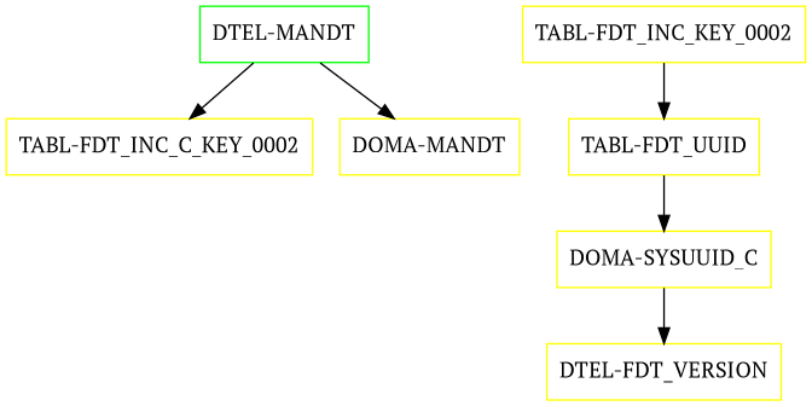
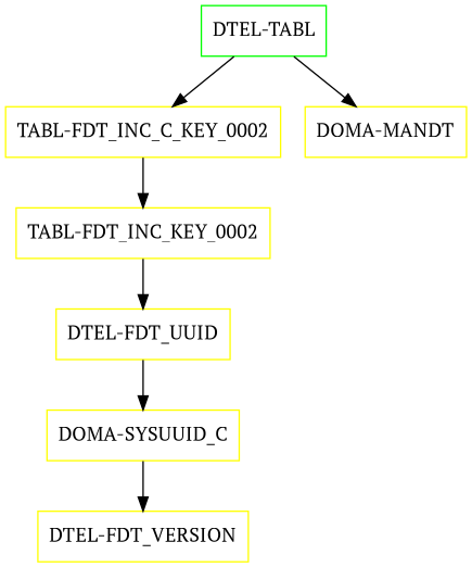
  digraph {
    fontname="PT Serif"
    node [color=yellow fontname="PT Serif" shape=box]
    edge [fontname="PT Serif"]
    "TABL-FDT_INC_C_KEY_0002"
    "TABL-FDT_INC_KEY_0002"
-   "DTEL-FDT_UUID" [label="TABL-FDT_UUID"]
-   "DTEL-MANDT" [color=green]
+   "DTEL-FDT_UUID"
+   "DTEL-MANDT" [color=green label="DTEL-TABL"]
    "DOMA-MANDT"
    "DOMA-SYSUUID_C"
    "DTEL-FDT_VERSION"
+   "TABL-FDT_INC_C_KEY_0002" -> "TABL-FDT_INC_KEY_0002"
    "TABL-FDT_INC_KEY_0002" -> "DTEL-FDT_UUID"
    "DTEL-FDT_UUID" -> "DOMA-SYSUUID_C"
    "DTEL-MANDT" -> "TABL-FDT_INC_C_KEY_0002"
    "DTEL-MANDT" -> "DOMA-MANDT"
    "DOMA-SYSUUID_C" -> "DTEL-FDT_VERSION"
  }
